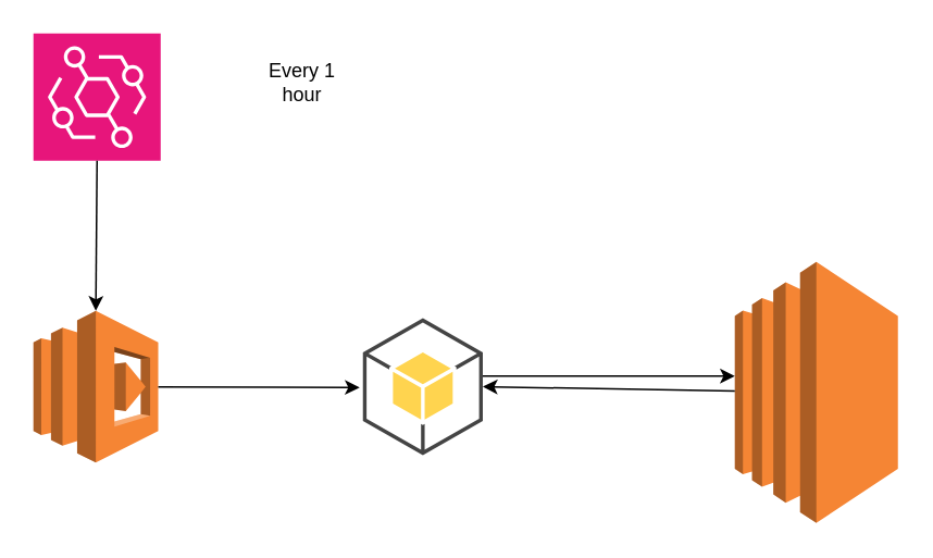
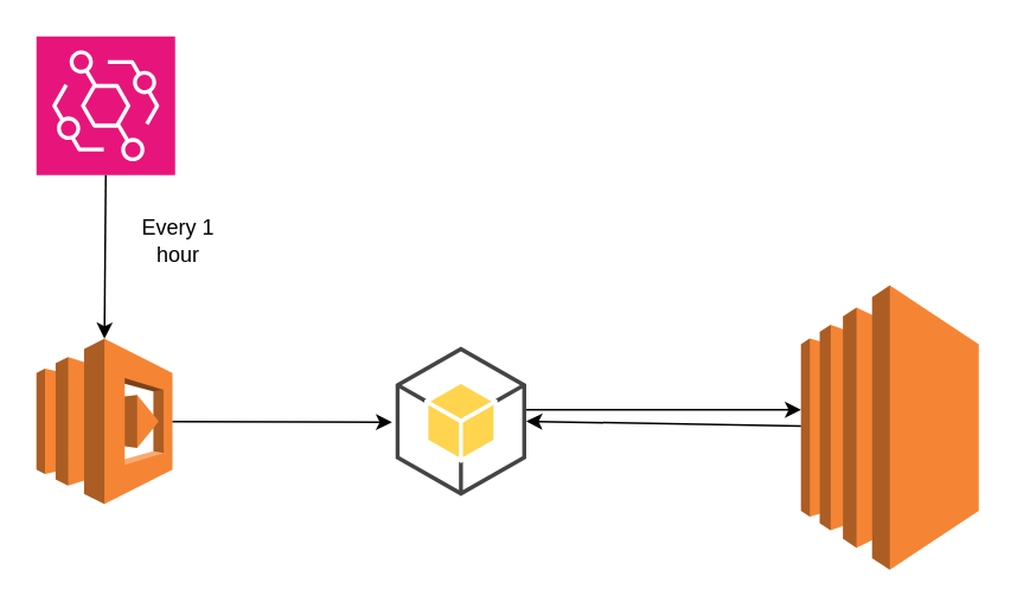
  <mxCell id="0" />
  <mxCell id="1" parent="0" />
  <mxCell id="2" value="" style="outlineConnect=0;dashed=0;verticalLabelPosition=bottom;verticalAlign=top;align=center;html=1;shape=mxgraph.aws3.lambda;fillColor=#F58534;gradientColor=none;" vertex="1" parent="1"><mxGeometry x="20" y="190" width="76.5" height="93" as="geometry" /></mxCell>
  <mxCell id="3" value="" style="outlineConnect=0;dashed=0;verticalLabelPosition=bottom;verticalAlign=top;align=center;html=1;shape=mxgraph.aws3.android;fillColor=#FFD44F;gradientColor=none;" vertex="1" parent="1"><mxGeometry x="222" y="194.5" width="73.5" height="84" as="geometry" /></mxCell>
  <mxCell id="4" value="" style="endArrow=classic;html=1;rounded=0;" edge="1" parent="1" source="2"><mxGeometry width="50" height="50" relative="1" as="geometry"><mxPoint x="250" y="270" as="sourcePoint" /><mxPoint x="220" y="237" as="targetPoint" /></mxGeometry></mxCell>
  <mxCell id="5" value="" style="outlineConnect=0;dashed=0;verticalLabelPosition=bottom;verticalAlign=top;align=center;html=1;shape=mxgraph.aws3.ec2;fillColor=#F58534;gradientColor=none;" vertex="1" parent="1"><mxGeometry x="450" y="160" width="100" height="160" as="geometry" /></mxCell>
  <mxCell id="6" value="" style="endArrow=classic;html=1;rounded=0;exitX=1;exitY=0.5;exitDx=0;exitDy=0;exitPerimeter=0;" edge="1" parent="1"><mxGeometry width="50" height="50" relative="1" as="geometry"><mxPoint x="295.5" y="230" as="sourcePoint" /><mxPoint x="450" y="230" as="targetPoint" /></mxGeometry></mxCell>
  <mxCell id="7" value="" style="sketch=0;points=[[0,0,0],[0.25,0,0],[0.5,0,0],[0.75,0,0],[1,0,0],[0,1,0],[0.25,1,0],[0.5,1,0],[0.75,1,0],[1,1,0],[0,0.25,0],[0,0.5,0],[0,0.75,0],[1,0.25,0],[1,0.5,0],[1,0.75,0]];outlineConnect=0;fontColor=#232F3E;fillColor=#E7157B;strokeColor=#ffffff;dashed=0;verticalLabelPosition=bottom;verticalAlign=top;align=center;html=1;fontSize=12;fontStyle=0;aspect=fixed;shape=mxgraph.aws4.resourceIcon;resIcon=mxgraph.aws4.eventbridge;" vertex="1" parent="1"><mxGeometry x="20" y="20" width="78" height="78" as="geometry" /></mxCell>
  <mxCell id="8" value="" style="endArrow=classic;html=1;rounded=0;entryX=0.5;entryY=0;entryDx=0;entryDy=0;entryPerimeter=0;exitX=0.5;exitY=1;exitDx=0;exitDy=0;exitPerimeter=0;" edge="1" parent="1" source="7" target="2"><mxGeometry width="50" height="50" relative="1" as="geometry"><mxPoint x="58" y="110" as="sourcePoint" /><mxPoint x="260" y="130" as="targetPoint" /></mxGeometry></mxCell>
- <mxCell id="9" value="Every 1 hour" style="text;strokeColor=none;align=center;fillColor=none;html=1;verticalAlign=middle;whiteSpace=wrap;rounded=0;" vertex="1" parent="1"><mxGeometry x="155" y="35" width="60" height="30" as="geometry" /></mxCell>
+ <mxCell id="9" value="Every 1 hour" style="text;strokeColor=none;align=center;fillColor=none;html=1;verticalAlign=middle;whiteSpace=wrap;rounded=0;" vertex="1" parent="1"><mxGeometry x="70" y="120" width="60" height="30" as="geometry" /></mxCell>
  <mxCell id="10" value="" style="endArrow=classic;html=1;rounded=0;entryX=1;entryY=0.5;entryDx=0;entryDy=0;entryPerimeter=0;" edge="1" parent="1" source="5" target="3"><mxGeometry width="50" height="50" relative="1" as="geometry"><mxPoint x="290" y="230" as="sourcePoint" /><mxPoint x="310" y="237" as="targetPoint" /></mxGeometry></mxCell>
